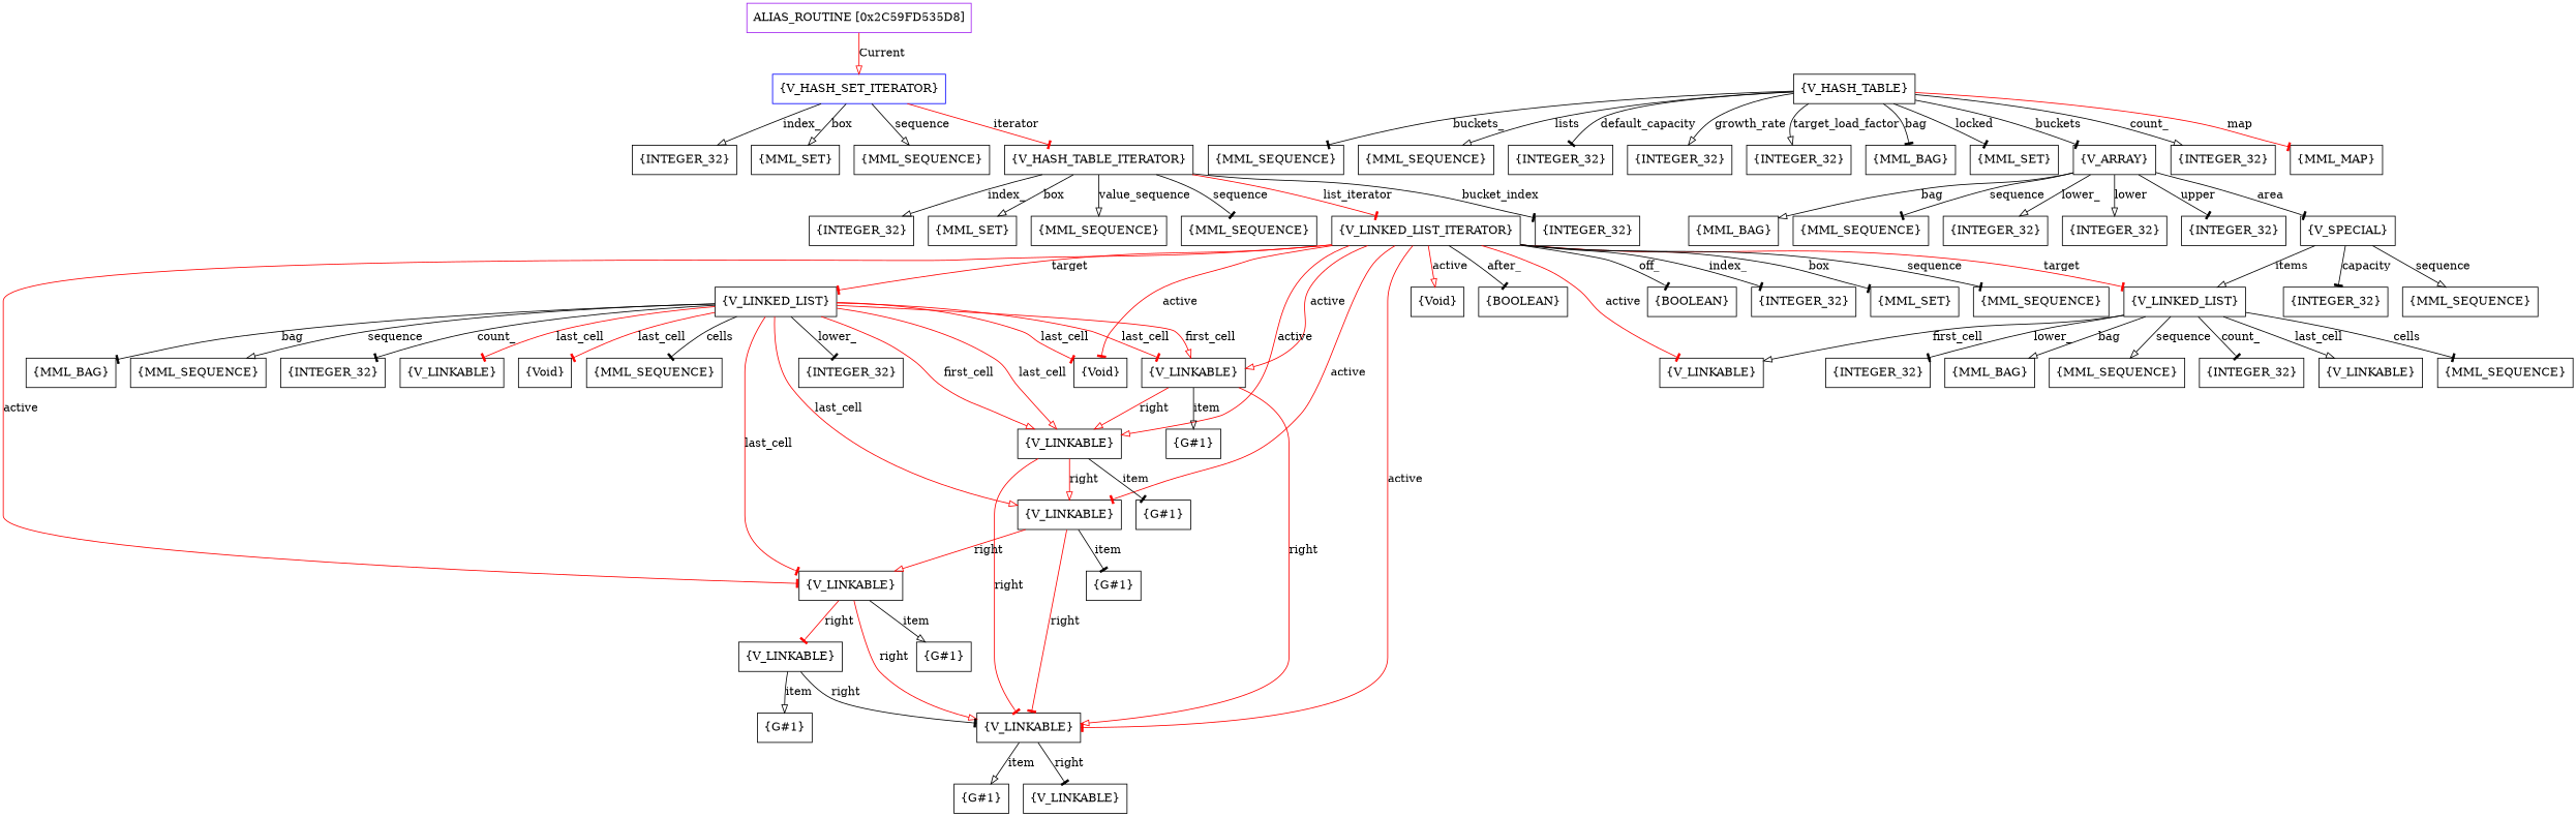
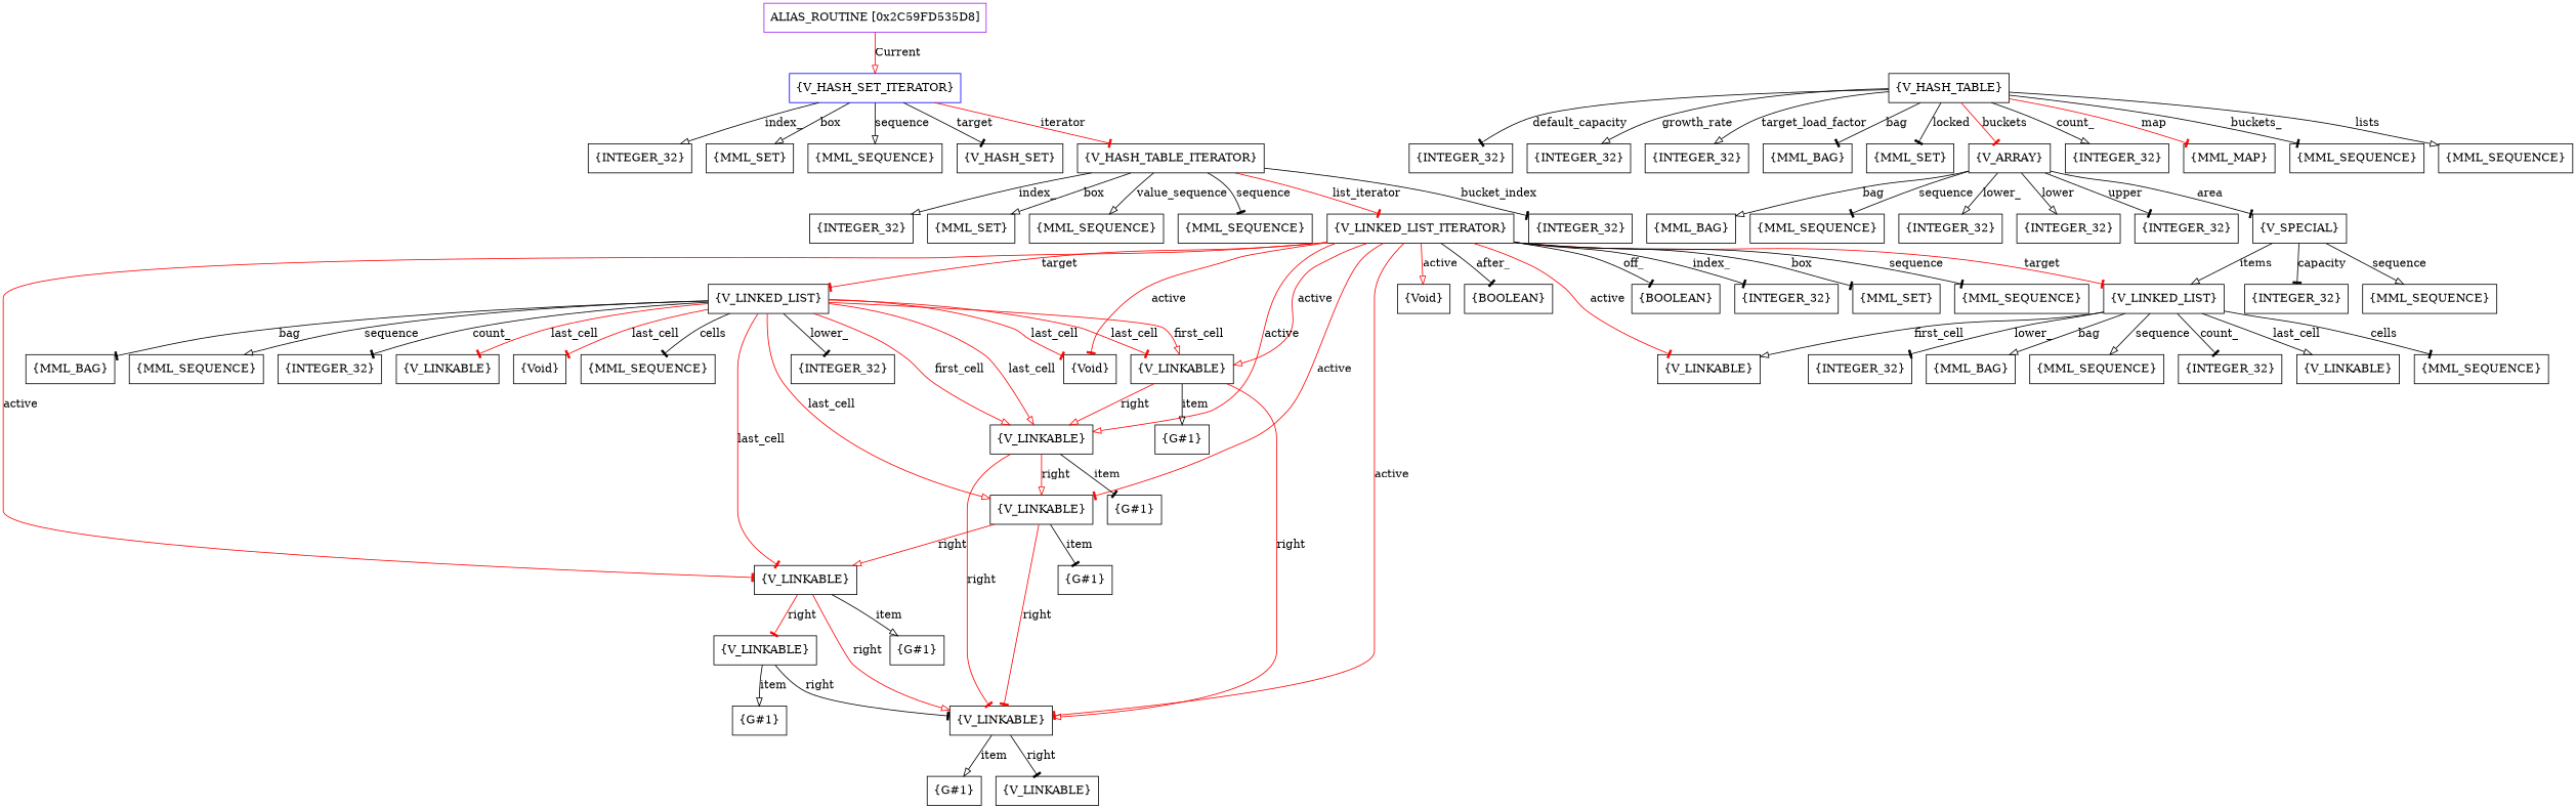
  digraph {
    node [shape=box]
    edge [arrowhead=tee]
    n1 [color=purple label=<ALIAS_ROUTINE [0x2C59FD535D8]>]
    n2 [color=blue label=<{V_HASH_SET_ITERATOR}>]
    n3 [label=<{INTEGER_32}>]
    n4 [label=<{MML_SET}>]
    n5 [label=<{MML_SEQUENCE}>]
+   n6 [label=<{V_HASH_SET}>]
    n7 [label=<{V_HASH_TABLE_ITERATOR}>]
    n8 [label=<{INTEGER_32}>]
    n9 [label=<{MML_SET}>]
    n10 [label=<{MML_SEQUENCE}>]
    n11 [label=<{MML_SEQUENCE}>]
    n12 [label=<{V_LINKED_LIST_ITERATOR}>]
    n13 [label=<{INTEGER_32}>]
    n14 [label=<{V_HASH_TABLE}>]
    n15 [label=<{INTEGER_32}>]
    n16 [label=<{INTEGER_32}>]
    n17 [label=<{INTEGER_32}>]
    n18 [label=<{MML_BAG}>]
    n19 [label=<{MML_SET}>]
    n20 [label=<{V_ARRAY}>]
    n21 [label=<{INTEGER_32}>]
    n22 [label=<{MML_MAP}>]
    n23 [label=<{MML_SEQUENCE}>]
    n24 [label=<{MML_SEQUENCE}>]
    n25 [label=<{V_LINKED_LIST}>]
    n26 [label=<{V_LINKABLE}>]
    n27 [label=<{BOOLEAN}>]
    n28 [label=<{INTEGER_32}>]
    n29 [label=<{MML_SET}>]
    n30 [label=<{MML_SEQUENCE}>]
    n31 [label=<{V_LINKED_LIST}>]
    n32 [label=<{V_LINKABLE}>]
    n33 [label=<{V_LINKABLE}>]
    n34 [label=<{V_LINKABLE}>]
    n35 [label=<{V_LINKABLE}>]
    n36 [label=<{V_LINKABLE}>]
    n37 [label=<{Void}>]
    n38 [label=<{Void}>]
    n39 [label=<{BOOLEAN}>]
    n40 [label=<{MML_BAG}>]
    n41 [label=<{MML_SEQUENCE}>]
    n42 [label=<{INTEGER_32}>]
    n43 [label=<{INTEGER_32}>]
    n44 [label=<{INTEGER_32}>]
    n45 [label=<{V_SPECIAL}>]
    n46 [label=<{INTEGER_32}>]
    n47 [label=<{MML_SEQUENCE}>]
    n48 [label=<{INTEGER_32}>]
    n49 [label=<{MML_BAG}>]
    n50 [label=<{MML_SEQUENCE}>]
    n51 [label=<{INTEGER_32}>]
    n52 [label=<{V_LINKABLE}>]
    n53 [label=<{MML_SEQUENCE}>]
    n54 [label=<{INTEGER_32}>]
    n55 [label=<{MML_BAG}>]
    n56 [label=<{MML_SEQUENCE}>]
    n57 [label=<{INTEGER_32}>]
    n58 [label=<{V_LINKABLE}>]
    n59 [label=<{Void}>]
    n60 [label=<{MML_SEQUENCE}>]
    n61 [label=<{G#1}>]
    n62 [label=<{G#1}>]
    n63 [label=<{G#1}>]
    n64 [label=<{G#1}>]
    n65 [label=<{V_LINKABLE}>]
    n66 [label=<{G#1}>]
    n67 [label=<{V_LINKABLE}>]
    n68 [label=<{G#1}>]
    n1 -> n2 [arrowhead=onormal color=red label=<Current>]
    n2 -> n3 [arrowhead=onormal label=<index_>]
    n2 -> n4 [arrowhead=onormal label=box]
    n2 -> n5 [arrowhead=onormal label=<sequence>]
+   n2 -> n6 [label=<target>]
    n2 -> n7 [color=red label=<iterator>]
    n7 -> n8 [arrowhead=onormal label=<index_>]
    n7 -> n9 [arrowhead=onormal label=box]
    n7 -> n10 [arrowhead=onormal label=<value_sequence>]
    n7 -> n11 [label=<sequence>]
    n7 -> n12 [color=red label=<list_iterator>]
    n7 -> n13 [label=<bucket_index>]
    n12 -> n25 [color=red label=<target>]
    n12 -> n26 [color=red label=<active>]
    n12 -> n27 [label=<off_>]
    n12 -> n28 [label=<index_>]
    n12 -> n29 [label=box]
    n12 -> n30 [label=<sequence>]
    n12 -> n31 [color=red label=<target>]
    n12 -> n32 [arrowhead=onormal color=red label=<active>]
    n12 -> n33 [arrowhead=onormal color=red label=<active>]
    n12 -> n34 [color=red label=<active>]
    n12 -> n35 [color=red label=<active>]
    n12 -> n36 [color=red label=<active>]
    n12 -> n37 [color=red label=<active>]
    n12 -> n38 [arrowhead=onormal color=red label=<active>]
    n12 -> n39 [label=<after_>]
    n14 -> n15 [label=<default_capacity>]
    n14 -> n16 [arrowhead=onormal label=<growth_rate>]
    n14 -> n17 [arrowhead=onormal label=<target_load_factor>]
    n14 -> n18 [label=<bag>]
    n14 -> n19 [label=<locked>]
-   n14 -> n20 [label=<buckets>]
+   n14 -> n20 [label=<buckets> color=red]
    n14 -> n21 [arrowhead=onormal label=<count_>]
    n14 -> n22 [color=red label=<map>]
    n14 -> n23 [label=<buckets_>]
    n14 -> n24 [arrowhead=onormal label=<lists>]
    n20 -> n40 [arrowhead=onormal label=<bag>]
    n20 -> n41 [label=<sequence>]
    n20 -> n42 [arrowhead=onormal label=<lower_>]
    n20 -> n43 [arrowhead=onormal label=<lower>]
    n20 -> n44 [label=<upper>]
    n20 -> n45 [label=<area>]
    n25 -> n26 [arrowhead=onormal label=<first_cell>]
    n25 -> n48 [label=<lower_>]
    n25 -> n49 [arrowhead=onormal label=<bag>]
    n25 -> n50 [arrowhead=onormal label=<sequence>]
    n25 -> n51 [label=<count_>]
    n25 -> n52 [arrowhead=onormal label=<last_cell>]
    n25 -> n53 [label=<cells>]
    n31 -> n32 [arrowhead=onormal color=red label=<first_cell>]
    n31 -> n32 [color=red label=<last_cell>]
    n31 -> n33 [arrowhead=onormal color=red label=<first_cell>]
    n31 -> n33 [arrowhead=onormal color=red label=<last_cell>]
    n31 -> n34 [arrowhead=onormal color=red label=<last_cell>]
    n31 -> n35 [color=red label=<last_cell>]
    n31 -> n37 [color=red label=<last_cell>]
    n31 -> n54 [label=<lower_>]
    n31 -> n55 [label=<bag>]
    n31 -> n56 [arrowhead=onormal label=<sequence>]
    n31 -> n57 [label=<count_>]
    n31 -> n58 [color=red label=<last_cell>]
    n31 -> n59 [color=red label=<last_cell>]
    n31 -> n60 [label=<cells>]
    n32 -> n33 [arrowhead=onormal color=red label=<right>]
    n32 -> n36 [arrowhead=onormal color=red label=<right>]
    n32 -> n61 [arrowhead=onormal label=<item>]
    n33 -> n34 [arrowhead=onormal color=red label=<right>]
    n33 -> n36 [color=red label=<right>]
    n33 -> n62 [label=<item>]
    n34 -> n35 [arrowhead=onormal color=red label=<right>]
    n34 -> n36 [color=red label=<right>]
    n34 -> n63 [label=<item>]
    n35 -> n36 [arrowhead=onormal color=red label=<right>]
    n35 -> n64 [arrowhead=onormal label=<item>]
    n35 -> n65 [color=red label=<right>]
    n36 -> n66 [arrowhead=onormal label=<item>]
    n36 -> n67 [label=<right>]
    n45 -> n25 [arrowhead=onormal label=<items>]
    n45 -> n46 [label=<capacity>]
    n45 -> n47 [arrowhead=onormal label=<sequence>]
    n65 -> n36 [label=<right>]
    n65 -> n68 [arrowhead=onormal label=<item>]
  }
